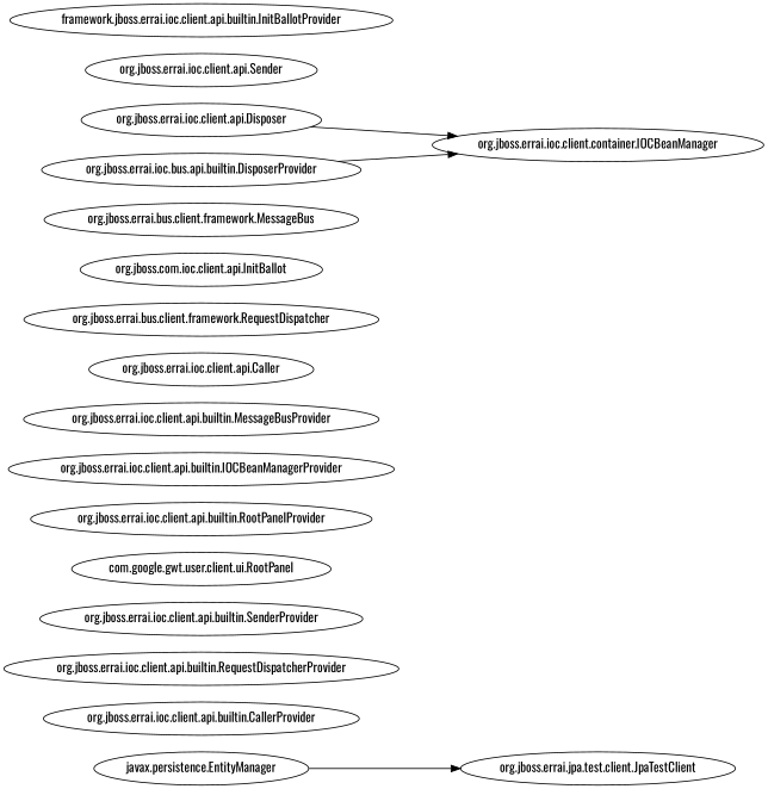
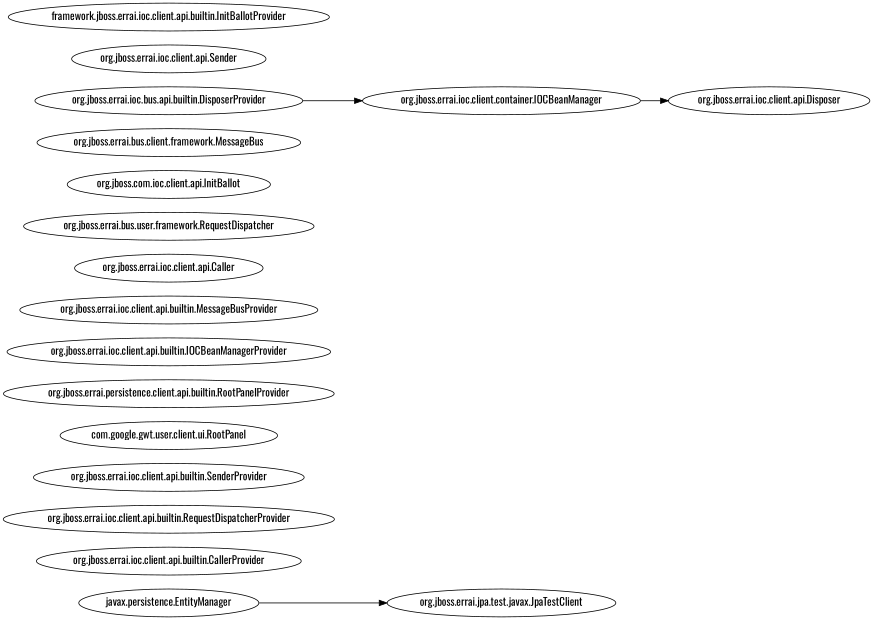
  digraph {
    fontname=Oswald
    rankdir=LR
    node [fontname=Oswald]
    edge [fontname=Oswald]
    "javax.persistence.EntityManager"
-   "org.jboss.errai.jpa.test.client.JpaTestClient"
+   "org.jboss.errai.jpa.test.client.JpaTestClient" [label="org.jboss.errai.jpa.test.javax.JpaTestClient"]
    "org.jboss.errai.ioc.client.api.builtin.CallerProvider"
    "org.jboss.errai.ioc.client.api.builtin.RequestDispatcherProvider"
    "org.jboss.errai.ioc.client.api.builtin.SenderProvider"
    "com.google.gwt.user.client.ui.RootPanel"
-   "org.jboss.errai.ioc.client.api.builtin.RootPanelProvider"
+   "org.jboss.errai.ioc.client.api.builtin.RootPanelProvider" [label="org.jboss.errai.persistence.client.api.builtin.RootPanelProvider"]
    "org.jboss.errai.ioc.client.api.builtin.IOCBeanManagerProvider"
    "org.jboss.errai.ioc.client.api.builtin.MessageBusProvider"
    "org.jboss.errai.ioc.client.api.Caller"
-   "org.jboss.errai.bus.client.framework.RequestDispatcher"
+   "org.jboss.errai.bus.client.framework.RequestDispatcher" [label="org.jboss.errai.bus.user.framework.RequestDispatcher"]
    n12 [label="org.jboss.com.ioc.client.api.InitBallot"]
    "org.jboss.errai.bus.client.framework.MessageBus"
    "org.jboss.errai.ioc.client.api.Disposer"
    "org.jboss.errai.ioc.client.container.IOCBeanManager"
    n16 [label="org.jboss.errai.ioc.bus.api.builtin.DisposerProvider"]
    "org.jboss.errai.ioc.client.api.Sender"
    n18 [label="framework.jboss.errai.ioc.client.api.builtin.InitBallotProvider"]
    "javax.persistence.EntityManager" -> "org.jboss.errai.jpa.test.client.JpaTestClient"
-   "org.jboss.errai.ioc.client.api.Disposer" -> "org.jboss.errai.ioc.client.container.IOCBeanManager"
+   "org.jboss.errai.ioc.client.container.IOCBeanManager" -> "org.jboss.errai.ioc.client.api.Disposer"
    n16 -> "org.jboss.errai.ioc.client.container.IOCBeanManager"
  }
